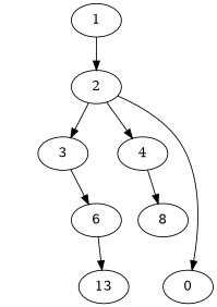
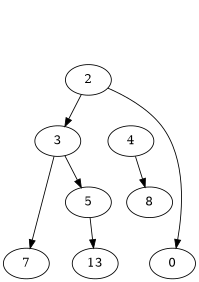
  strict digraph {
    node [weight=0]
    edge [weight=0]
-   1
    2
    3
    4
    n5 [label=0]
-   6
+   7
+   6 [label=5]
    8
    n9 [label=13]
-   1 -> 2
    2 -> 3
-   2 -> 4
    2 -> n5
+   3 -> 7
    3 -> 6
    4 -> 8
    6 -> n9
  }
